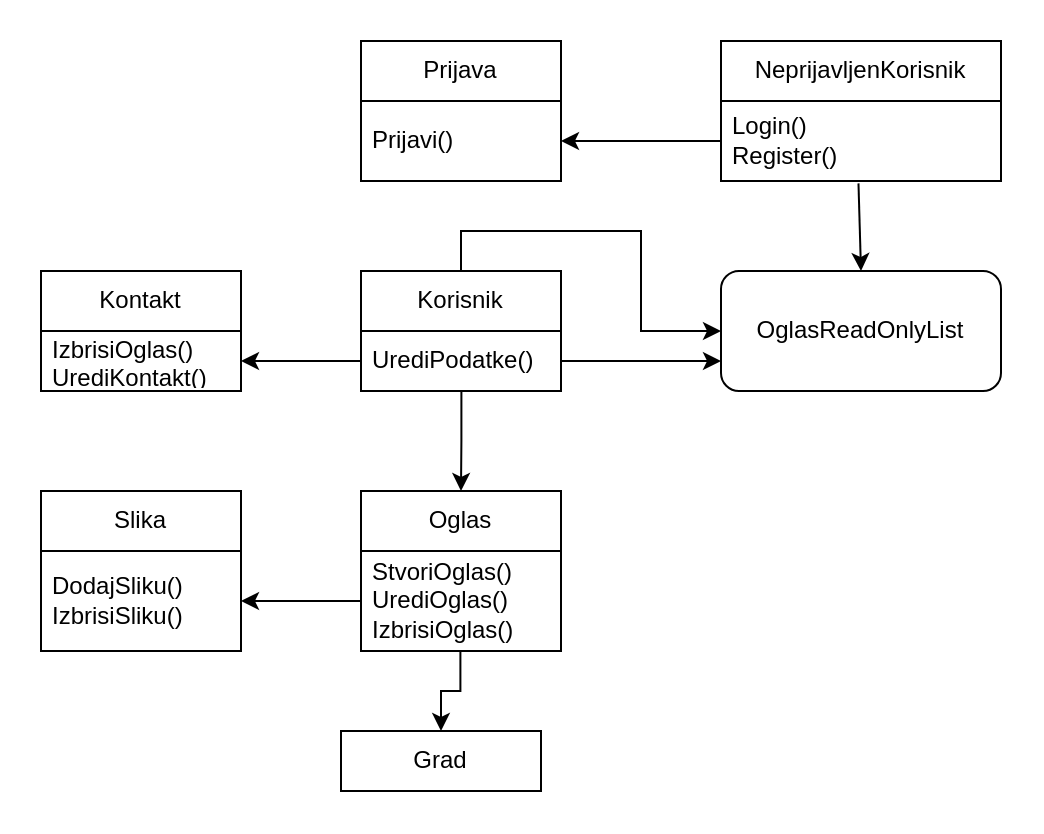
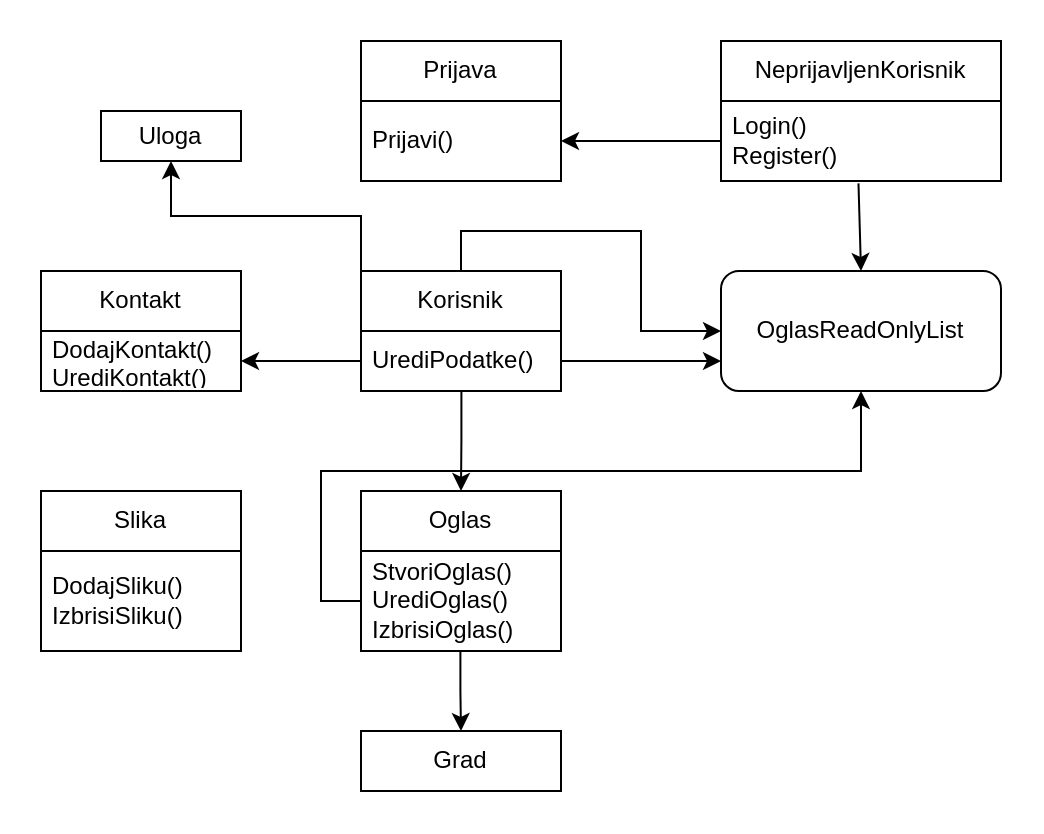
  <mxCell id="0" />
  <mxCell id="1" parent="0" />
  <mxCell id="2" value="Prijava" style="swimlane;fontStyle=0;childLayout=stackLayout;horizontal=1;startSize=30;horizontalStack=0;resizeParent=1;resizeParentMax=0;resizeLast=0;collapsible=1;marginBottom=0;whiteSpace=wrap;html=1;" parent="1" vertex="1"><mxGeometry x="180" y="20" width="100" height="70" as="geometry" /></mxCell>
  <mxCell id="3" value="Prijavi()" style="text;strokeColor=none;fillColor=none;align=left;verticalAlign=middle;spacingLeft=4;spacingRight=4;overflow=hidden;points=[[0,0.5],[1,0.5]];portConstraint=eastwest;rotatable=0;whiteSpace=wrap;html=1;" parent="2" vertex="1"><mxGeometry y="30" width="100" height="40" as="geometry" /></mxCell>
  <mxCell id="4" value="NeprijavljenKorisnik" style="swimlane;fontStyle=0;childLayout=stackLayout;horizontal=1;startSize=30;horizontalStack=0;resizeParent=1;resizeParentMax=0;resizeLast=0;collapsible=1;marginBottom=0;whiteSpace=wrap;html=1;" parent="1" vertex="1"><mxGeometry x="360" y="20" width="140" height="70" as="geometry" /></mxCell>
  <mxCell id="5" value="Login()&lt;div&gt;Register()&lt;/div&gt;" style="text;strokeColor=none;fillColor=none;align=left;verticalAlign=middle;spacingLeft=4;spacingRight=4;overflow=hidden;points=[[0,0.5],[1,0.5]];portConstraint=eastwest;rotatable=0;whiteSpace=wrap;html=1;" parent="4" vertex="1"><mxGeometry y="30" width="140" height="40" as="geometry" /></mxCell>
  <mxCell id="6" value="OglasReadOnlyList" style="whiteSpace=wrap;html=1;rounded=1;" parent="1" vertex="1"><mxGeometry x="360" y="135" width="140" height="60" as="geometry" /></mxCell>
+ <mxCell id="7" style="edgeStyle=orthogonalEdgeStyle;rounded=0;orthogonalLoop=1;jettySize=auto;html=1;exitX=0;exitY=0;exitDx=0;exitDy=0;entryX=0.5;entryY=1;entryDx=0;entryDy=0;" parent="1" source="8" target="20" edge="1"><mxGeometry relative="1" as="geometry" /></mxCell>
  <mxCell id="8" value="Korisnik" style="swimlane;fontStyle=0;childLayout=stackLayout;horizontal=1;startSize=30;horizontalStack=0;resizeParent=1;resizeParentMax=0;resizeLast=0;collapsible=1;marginBottom=0;whiteSpace=wrap;html=1;" parent="1" vertex="1"><mxGeometry x="180" y="135" width="100" height="60" as="geometry" /></mxCell>
  <mxCell id="9" value="UrediPodatke()" style="text;strokeColor=none;fillColor=none;align=left;verticalAlign=middle;spacingLeft=4;spacingRight=4;overflow=hidden;points=[[0,0.5],[1,0.5]];portConstraint=eastwest;rotatable=0;whiteSpace=wrap;html=1;" parent="8" vertex="1"><mxGeometry y="30" width="100" height="30" as="geometry" /></mxCell>
  <mxCell id="10" value="Kontakt" style="swimlane;fontStyle=0;childLayout=stackLayout;horizontal=1;startSize=30;horizontalStack=0;resizeParent=1;resizeParentMax=0;resizeLast=0;collapsible=1;marginBottom=0;whiteSpace=wrap;html=1;" parent="1" vertex="1"><mxGeometry x="20" y="135" width="100" height="60" as="geometry" /></mxCell>
- <mxCell id="11" value="IzbrisiOglas()&lt;div&gt;UrediKontakt()&lt;/div&gt;" style="text;strokeColor=none;fillColor=none;align=left;verticalAlign=middle;spacingLeft=4;spacingRight=4;overflow=hidden;points=[[0,0.5],[1,0.5]];portConstraint=eastwest;rotatable=0;whiteSpace=wrap;html=1;" parent="10" vertex="1"><mxGeometry y="30" width="100" height="30" as="geometry" /></mxCell>
+ <mxCell id="11" value="DodajKontakt()&lt;div&gt;UrediKontakt()&lt;/div&gt;" style="text;strokeColor=none;fillColor=none;align=left;verticalAlign=middle;spacingLeft=4;spacingRight=4;overflow=hidden;points=[[0,0.5],[1,0.5]];portConstraint=eastwest;rotatable=0;whiteSpace=wrap;html=1;" parent="10" vertex="1"><mxGeometry y="30" width="100" height="30" as="geometry" /></mxCell>
  <mxCell id="12" value="Oglas" style="swimlane;fontStyle=0;childLayout=stackLayout;horizontal=1;startSize=30;horizontalStack=0;resizeParent=1;resizeParentMax=0;resizeLast=0;collapsible=1;marginBottom=0;whiteSpace=wrap;html=1;" parent="1" vertex="1"><mxGeometry x="180" y="245" width="100" height="80" as="geometry" /></mxCell>
  <mxCell id="13" value="StvoriOglas()&lt;div&gt;UrediOglas()&lt;/div&gt;&lt;div&gt;IzbrisiOglas()&lt;/div&gt;" style="text;strokeColor=none;fillColor=none;align=left;verticalAlign=middle;spacingLeft=4;spacingRight=4;overflow=hidden;points=[[0,0.5],[1,0.5]];portConstraint=eastwest;rotatable=0;whiteSpace=wrap;html=1;" parent="12" vertex="1"><mxGeometry y="30" width="100" height="50" as="geometry" /></mxCell>
- <mxCell id="14" value="Grad" style="rounded=0;whiteSpace=wrap;html=1;" parent="1" vertex="1"><mxGeometry x="170" y="365" width="100" height="30" as="geometry" /></mxCell>
+ <mxCell id="14" value="Grad" style="rounded=0;whiteSpace=wrap;html=1;" parent="1" vertex="1"><mxGeometry x="180" y="365" width="100" height="30" as="geometry" /></mxCell>
  <mxCell id="15" value="Slika" style="swimlane;fontStyle=0;childLayout=stackLayout;horizontal=1;startSize=30;horizontalStack=0;resizeParent=1;resizeParentMax=0;resizeLast=0;collapsible=1;marginBottom=0;whiteSpace=wrap;html=1;" parent="1" vertex="1"><mxGeometry x="20" y="245" width="100" height="80" as="geometry" /></mxCell>
  <mxCell id="16" value="DodajSliku()&lt;div&gt;IzbrisiSliku()&lt;/div&gt;" style="text;strokeColor=none;fillColor=none;align=left;verticalAlign=middle;spacingLeft=4;spacingRight=4;overflow=hidden;points=[[0,0.5],[1,0.5]];portConstraint=eastwest;rotatable=0;whiteSpace=wrap;html=1;" parent="15" vertex="1"><mxGeometry y="30" width="100" height="50" as="geometry" /></mxCell>
  <mxCell id="17" value="" style="endArrow=classic;html=1;rounded=0;entryX=1;entryY=0.5;entryDx=0;entryDy=0;exitX=0;exitY=0.5;exitDx=0;exitDy=0;" parent="1" source="5" target="3" edge="1"><mxGeometry width="50" height="50" relative="1" as="geometry"><mxPoint x="270" y="235" as="sourcePoint" /><mxPoint x="320" y="185" as="targetPoint" /></mxGeometry></mxCell>
  <mxCell id="18" value="" style="endArrow=classic;html=1;rounded=0;entryX=0.5;entryY=0;entryDx=0;entryDy=0;exitX=0.491;exitY=1.03;exitDx=0;exitDy=0;exitPerimeter=0;" parent="1" source="5" target="6" edge="1"><mxGeometry width="50" height="50" relative="1" as="geometry"><mxPoint x="370" y="80" as="sourcePoint" /><mxPoint x="290" y="80" as="targetPoint" /></mxGeometry></mxCell>
  <mxCell id="19" style="edgeStyle=orthogonalEdgeStyle;rounded=0;orthogonalLoop=1;jettySize=auto;html=1;exitX=1;exitY=0.5;exitDx=0;exitDy=0;entryX=0;entryY=0.75;entryDx=0;entryDy=0;" parent="1" source="9" target="6" edge="1"><mxGeometry relative="1" as="geometry" /></mxCell>
+ <mxCell id="20" value="Uloga" style="rounded=0;whiteSpace=wrap;html=1;" parent="1" vertex="1"><mxGeometry x="50" y="55" width="70" height="25" as="geometry" /></mxCell>
  <mxCell id="21" style="edgeStyle=orthogonalEdgeStyle;rounded=0;orthogonalLoop=1;jettySize=auto;html=1;exitX=0;exitY=0.5;exitDx=0;exitDy=0;entryX=1;entryY=0.5;entryDx=0;entryDy=0;" parent="1" source="9" target="11" edge="1"><mxGeometry relative="1" as="geometry" /></mxCell>
  <mxCell id="22" style="edgeStyle=orthogonalEdgeStyle;rounded=0;orthogonalLoop=1;jettySize=auto;html=1;exitX=0.5;exitY=0;exitDx=0;exitDy=0;" parent="1" source="8" target="6" edge="1"><mxGeometry relative="1" as="geometry" /></mxCell>
  <mxCell id="23" style="edgeStyle=orthogonalEdgeStyle;rounded=0;orthogonalLoop=1;jettySize=auto;html=1;exitX=0.502;exitY=1.003;exitDx=0;exitDy=0;entryX=0.5;entryY=0;entryDx=0;entryDy=0;exitPerimeter=0;" parent="1" source="9" target="12" edge="1"><mxGeometry relative="1" as="geometry" /></mxCell>
  <mxCell id="24" style="edgeStyle=orthogonalEdgeStyle;rounded=0;orthogonalLoop=1;jettySize=auto;html=1;exitX=0.497;exitY=0.995;exitDx=0;exitDy=0;entryX=0.5;entryY=0;entryDx=0;entryDy=0;exitPerimeter=0;" parent="1" source="13" target="14" edge="1"><mxGeometry relative="1" as="geometry" /></mxCell>
- <mxCell id="25" style="edgeStyle=orthogonalEdgeStyle;rounded=0;orthogonalLoop=1;jettySize=auto;html=1;exitX=0;exitY=0.5;exitDx=0;exitDy=0;entryX=1;entryY=0.5;entryDx=0;entryDy=0;" parent="1" source="13" target="16" edge="1"><mxGeometry relative="1" as="geometry" /></mxCell>
+ <mxCell id="25" style="edgeStyle=orthogonalEdgeStyle;rounded=0;orthogonalLoop=1;jettySize=auto;html=1;exitX=0;exitY=0.5;exitDx=0;exitDy=0;" parent="1" source="13" target="6" edge="1"><mxGeometry relative="1" as="geometry" /></mxCell>
